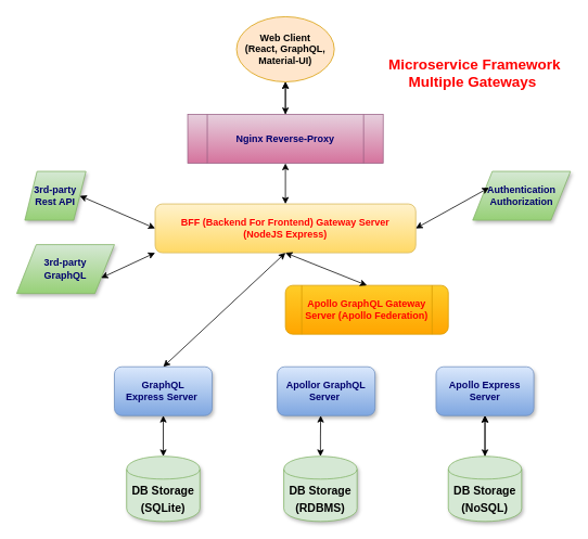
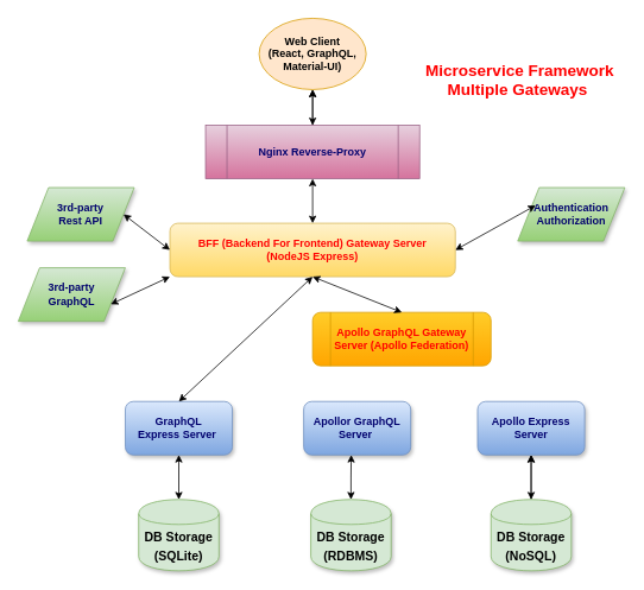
  <mxCell id="0" />
  <mxCell id="1" parent="0" />
  <mxCell id="2" value="Web Client&lt;br&gt;(React, GraphQL, Material-UI)" style="ellipse;whiteSpace=wrap;html=1;fontStyle=1;fillColor=#ffe6cc;strokeColor=#d79b00;" parent="1" vertex="1"><mxGeometry x="290" y="20" width="120" height="80" as="geometry" /></mxCell>
  <mxCell id="3" value="" style="edgeStyle=orthogonalEdgeStyle;rounded=0;orthogonalLoop=1;jettySize=auto;html=1;" parent="1" source="4" target="2" edge="1"><mxGeometry relative="1" as="geometry" /></mxCell>
  <mxCell id="4" value="Nginx Reverse-Proxy" style="shape=process;whiteSpace=wrap;html=1;backgroundOutline=1;gradientColor=#d5739d;fillColor=#e6d0de;strokeColor=#996185;fontStyle=1;fontColor=#00006E;" parent="1" vertex="1"><mxGeometry x="230" y="140" width="240" height="60" as="geometry" /></mxCell>
  <mxCell id="5" value="&lt;span style=&quot;white-space: normal&quot;&gt;BFF (Backend For Frontend) Gateway Server&lt;/span&gt;&lt;br style=&quot;white-space: normal&quot;&gt;&lt;span style=&quot;white-space: normal&quot;&gt;(NodeJS Express)&lt;/span&gt;" style="rounded=1;whiteSpace=wrap;html=1;fontStyle=1;gradientColor=#ffd966;fillColor=#fff2cc;strokeColor=#d6b656;fontColor=#FF0000;comic=0;glass=0;shadow=0;" parent="1" vertex="1"><mxGeometry x="190" y="250" width="320" height="60" as="geometry" /></mxCell>
  <mxCell id="6" value="GraphQL&lt;br&gt;Express Server&amp;nbsp;" style="rounded=1;whiteSpace=wrap;html=1;gradientColor=#7ea6e0;fillColor=#dae8fc;strokeColor=#6c8ebf;fontStyle=1;fontColor=#00006E;labelBorderColor=none;shadow=1;" parent="1" vertex="1"><mxGeometry x="140" y="450" width="120" height="60" as="geometry" /></mxCell>
  <mxCell id="7" value="Apollo GraphQL Gateway Server (Apollo Federation)" style="shape=process;whiteSpace=wrap;html=1;backgroundOutline=1;align=center;gradientColor=#ffa500;fillColor=#ffcd28;strokeColor=#d79b00;fontColor=#FF0000;fontStyle=1;comic=0;glass=0;rounded=1;shadow=0;" parent="1" vertex="1"><mxGeometry x="350" y="350" width="200" height="60" as="geometry" /></mxCell>
  <mxCell id="8" value="Apollor GraphQL Server&amp;nbsp;" style="rounded=1;whiteSpace=wrap;html=1;gradientColor=#7ea6e0;fillColor=#dae8fc;strokeColor=#6c8ebf;fontStyle=1;fontColor=#00006E;shadow=1;" parent="1" vertex="1"><mxGeometry x="340" y="450" width="120" height="60" as="geometry" /></mxCell>
  <mxCell id="9" value="Apollo Express Server" style="rounded=1;whiteSpace=wrap;html=1;gradientColor=#7ea6e0;fillColor=#dae8fc;strokeColor=#6c8ebf;fontStyle=1;fontColor=#00006E;shadow=1;" parent="1" vertex="1"><mxGeometry x="535" y="450" width="120" height="60" as="geometry" /></mxCell>
  <mxCell id="10" value="" style="endArrow=classic;startArrow=classic;html=1;exitX=0.5;exitY=0;exitDx=0;exitDy=0;entryX=0.5;entryY=1;entryDx=0;entryDy=0;" parent="1" source="4" target="2" edge="1"><mxGeometry width="50" height="50" relative="1" as="geometry"><mxPoint x="300" y="160" as="sourcePoint" /><mxPoint x="350" y="110" as="targetPoint" /></mxGeometry></mxCell>
  <mxCell id="11" value="" style="endArrow=classic;startArrow=classic;html=1;entryX=0.5;entryY=1;entryDx=0;entryDy=0;exitX=0.5;exitY=0;exitDx=0;exitDy=0;" parent="1" source="5" target="4" edge="1"><mxGeometry width="50" height="50" relative="1" as="geometry"><mxPoint x="330" y="250" as="sourcePoint" /><mxPoint x="380" y="200" as="targetPoint" /></mxGeometry></mxCell>
  <mxCell id="12" value="" style="endArrow=classic;startArrow=classic;html=1;exitX=0.5;exitY=0;exitDx=0;exitDy=0;entryX=0.5;entryY=1;entryDx=0;entryDy=0;" parent="1" source="6" target="5" edge="1"><mxGeometry width="50" height="50" relative="1" as="geometry"><mxPoint x="210" y="360" as="sourcePoint" /><mxPoint x="260" y="310" as="targetPoint" /></mxGeometry></mxCell>
  <mxCell id="13" value="" style="endArrow=classic;startArrow=classic;html=1;exitX=0.5;exitY=0;exitDx=0;exitDy=0;entryX=0.5;entryY=1;entryDx=0;entryDy=0;" parent="1" source="7" target="5" edge="1"><mxGeometry width="50" height="50" relative="1" as="geometry"><mxPoint x="350" y="360" as="sourcePoint" /><mxPoint x="400" y="310" as="targetPoint" /></mxGeometry></mxCell>
  <mxCell id="14" value="Authentication&lt;br&gt;Authorization" style="shape=parallelogram;perimeter=parallelogramPerimeter;whiteSpace=wrap;html=1;align=center;gradientColor=#97d077;fillColor=#d5e8d4;strokeColor=#82b366;fontStyle=1;fontColor=#00006E;shadow=1;" parent="1" vertex="1"><mxGeometry x="580" y="210" width="120" height="60" as="geometry" /></mxCell>
- <mxCell id="15" value="3rd-party&lt;br&gt;Rest API" style="shape=parallelogram;perimeter=parallelogramPerimeter;whiteSpace=wrap;html=1;align=center;gradientColor=#97d077;fillColor=#d5e8d4;strokeColor=#82b366;fontStyle=1;fontColor=#00006E;shadow=1;" parent="1" vertex="1"><mxGeometry x="30" y="210" width="75" height="60" as="geometry" /></mxCell>
+ <mxCell id="15" value="3rd-party&lt;br&gt;Rest API" style="shape=parallelogram;perimeter=parallelogramPerimeter;whiteSpace=wrap;html=1;align=center;gradientColor=#97d077;fillColor=#d5e8d4;strokeColor=#82b366;fontStyle=1;fontColor=#00006E;shadow=1;" parent="1" vertex="1"><mxGeometry x="30" y="210" width="120" height="60" as="geometry" /></mxCell>
  <mxCell id="16" value="3rd-party&lt;br&gt;GraphQL" style="shape=parallelogram;perimeter=parallelogramPerimeter;whiteSpace=wrap;html=1;align=center;gradientColor=#97d077;fillColor=#d5e8d4;strokeColor=#82b366;fontStyle=1;fontColor=#00006E;shadow=1;" parent="1" vertex="1"><mxGeometry x="20" y="300" width="120" height="60" as="geometry" /></mxCell>
  <mxCell id="17" value="" style="endArrow=classic;startArrow=classic;html=1;exitX=1;exitY=0.5;exitDx=0;exitDy=0;entryX=0;entryY=0.5;entryDx=0;entryDy=0;" parent="1" source="15" target="5" edge="1"><mxGeometry width="50" height="50" relative="1" as="geometry"><mxPoint x="140" y="280" as="sourcePoint" /><mxPoint x="190" y="230" as="targetPoint" /></mxGeometry></mxCell>
  <mxCell id="18" value="" style="endArrow=classic;startArrow=classic;html=1;exitX=1;exitY=0.75;exitDx=0;exitDy=0;" parent="1" source="16" edge="1"><mxGeometry width="50" height="50" relative="1" as="geometry"><mxPoint x="140" y="360" as="sourcePoint" /><mxPoint x="190" y="310" as="targetPoint" /></mxGeometry></mxCell>
  <mxCell id="19" value="" style="endArrow=classic;startArrow=classic;html=1;exitX=1;exitY=0.5;exitDx=0;exitDy=0;" parent="1" source="5" edge="1"><mxGeometry width="50" height="50" relative="1" as="geometry"><mxPoint x="550" y="280" as="sourcePoint" /><mxPoint x="600" y="230" as="targetPoint" /></mxGeometry></mxCell>
  <mxCell id="20" value="&amp;nbsp;Microservice Framework&lt;br style=&quot;font-size: 18px&quot;&gt;Multiple Gateways" style="text;html=1;strokeColor=none;fillColor=none;align=center;verticalAlign=middle;whiteSpace=wrap;rounded=0;fontColor=#FF0000;fontStyle=1;fontSize=18;" parent="1" vertex="1"><mxGeometry x="460" y="60" width="240" height="60" as="geometry" /></mxCell>
  <mxCell id="21" style="edgeStyle=orthogonalEdgeStyle;rounded=0;orthogonalLoop=1;jettySize=auto;html=1;entryX=0.5;entryY=1;entryDx=0;entryDy=0;fontSize=18;fontColor=#FF0000;startArrow=classic;startFill=1;" parent="1" source="22" target="6" edge="1"><mxGeometry relative="1" as="geometry" /></mxCell>
  <mxCell id="22" value="&lt;font style=&quot;font-size: 14px&quot;&gt;&lt;b&gt;DB Storage&lt;br&gt;(SQLite)&lt;br&gt;&lt;/b&gt;&lt;/font&gt;" style="shape=cylinder;whiteSpace=wrap;html=1;boundedLbl=1;backgroundOutline=1;fontSize=18;align=center;fillColor=#d5e8d4;strokeColor=#82b366;shadow=1;" parent="1" vertex="1"><mxGeometry x="155" y="560" width="90" height="80" as="geometry" /></mxCell>
  <mxCell id="23" style="edgeStyle=orthogonalEdgeStyle;rounded=0;orthogonalLoop=1;jettySize=auto;html=1;entryX=0.444;entryY=1;entryDx=0;entryDy=0;entryPerimeter=0;fontSize=18;fontColor=#FF0000;startArrow=classic;startFill=1;" parent="1" source="24" target="8" edge="1"><mxGeometry relative="1" as="geometry" /></mxCell>
  <mxCell id="24" value="&lt;font style=&quot;font-size: 14px&quot;&gt;&lt;b&gt;DB Storage&lt;br&gt;(RDBMS)&lt;br&gt;&lt;/b&gt;&lt;/font&gt;" style="shape=cylinder;whiteSpace=wrap;html=1;boundedLbl=1;backgroundOutline=1;fontSize=18;align=center;fillColor=#d5e8d4;strokeColor=#82b366;shadow=1;" parent="1" vertex="1"><mxGeometry x="348" y="560" width="90" height="80" as="geometry" /></mxCell>
  <mxCell id="25" style="edgeStyle=orthogonalEdgeStyle;rounded=0;orthogonalLoop=1;jettySize=auto;html=1;entryX=0.5;entryY=1;entryDx=0;entryDy=0;fontSize=18;fontColor=#FF0000;" parent="1" source="27" target="9" edge="1"><mxGeometry relative="1" as="geometry" /></mxCell>
  <mxCell id="26" value="" style="edgeStyle=orthogonalEdgeStyle;rounded=0;orthogonalLoop=1;jettySize=auto;html=1;startArrow=classic;startFill=1;fontSize=18;fontColor=#FF0000;" parent="1" source="27" target="9" edge="1"><mxGeometry relative="1" as="geometry" /></mxCell>
  <mxCell id="27" value="&lt;font style=&quot;font-size: 14px&quot;&gt;&lt;b&gt;DB Storage&lt;br&gt;(NoSQL)&lt;br&gt;&lt;/b&gt;&lt;/font&gt;" style="shape=cylinder;whiteSpace=wrap;html=1;boundedLbl=1;backgroundOutline=1;fontSize=18;align=center;fillColor=#d5e8d4;strokeColor=#82b366;shadow=1;" parent="1" vertex="1"><mxGeometry x="550" y="560" width="90" height="80" as="geometry" /></mxCell>
